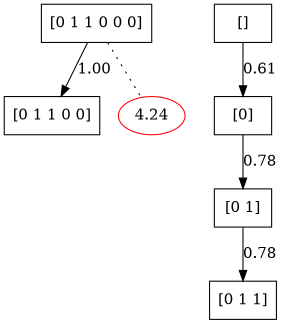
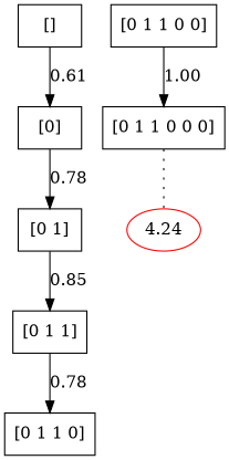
  digraph {
    fontname="DejaVu Serif"
    node [fontname="DejaVu Serif" shape=box]
    edge [fontname="DejaVu Serif"]
+   n1 [label="[0 1 1 0]"]
    n2 [label="[0 1 1 0 0]"]
    n3 [label="[0 1 1 0 0 0]"]
    n4 [color=red label=4.24 shape=oval]
    n5 [label="[0]"]
    n6 [label="[0 1]"]
    "[]"
    n8 [label="[0 1 1]"]
-   n3 -> n2 [label=1.00]
+   n2 -> n3 [label=1.00]
    n3 -> n4 [dir=none style=dotted]
    n5 -> n6 [label=0.78]
-   n6 -> n8 [label=0.78]
+   n6 -> n8 [label=0.85]
    "[]" -> n5 [label=0.61]
+   n8 -> n1 [label=0.78]
  }
